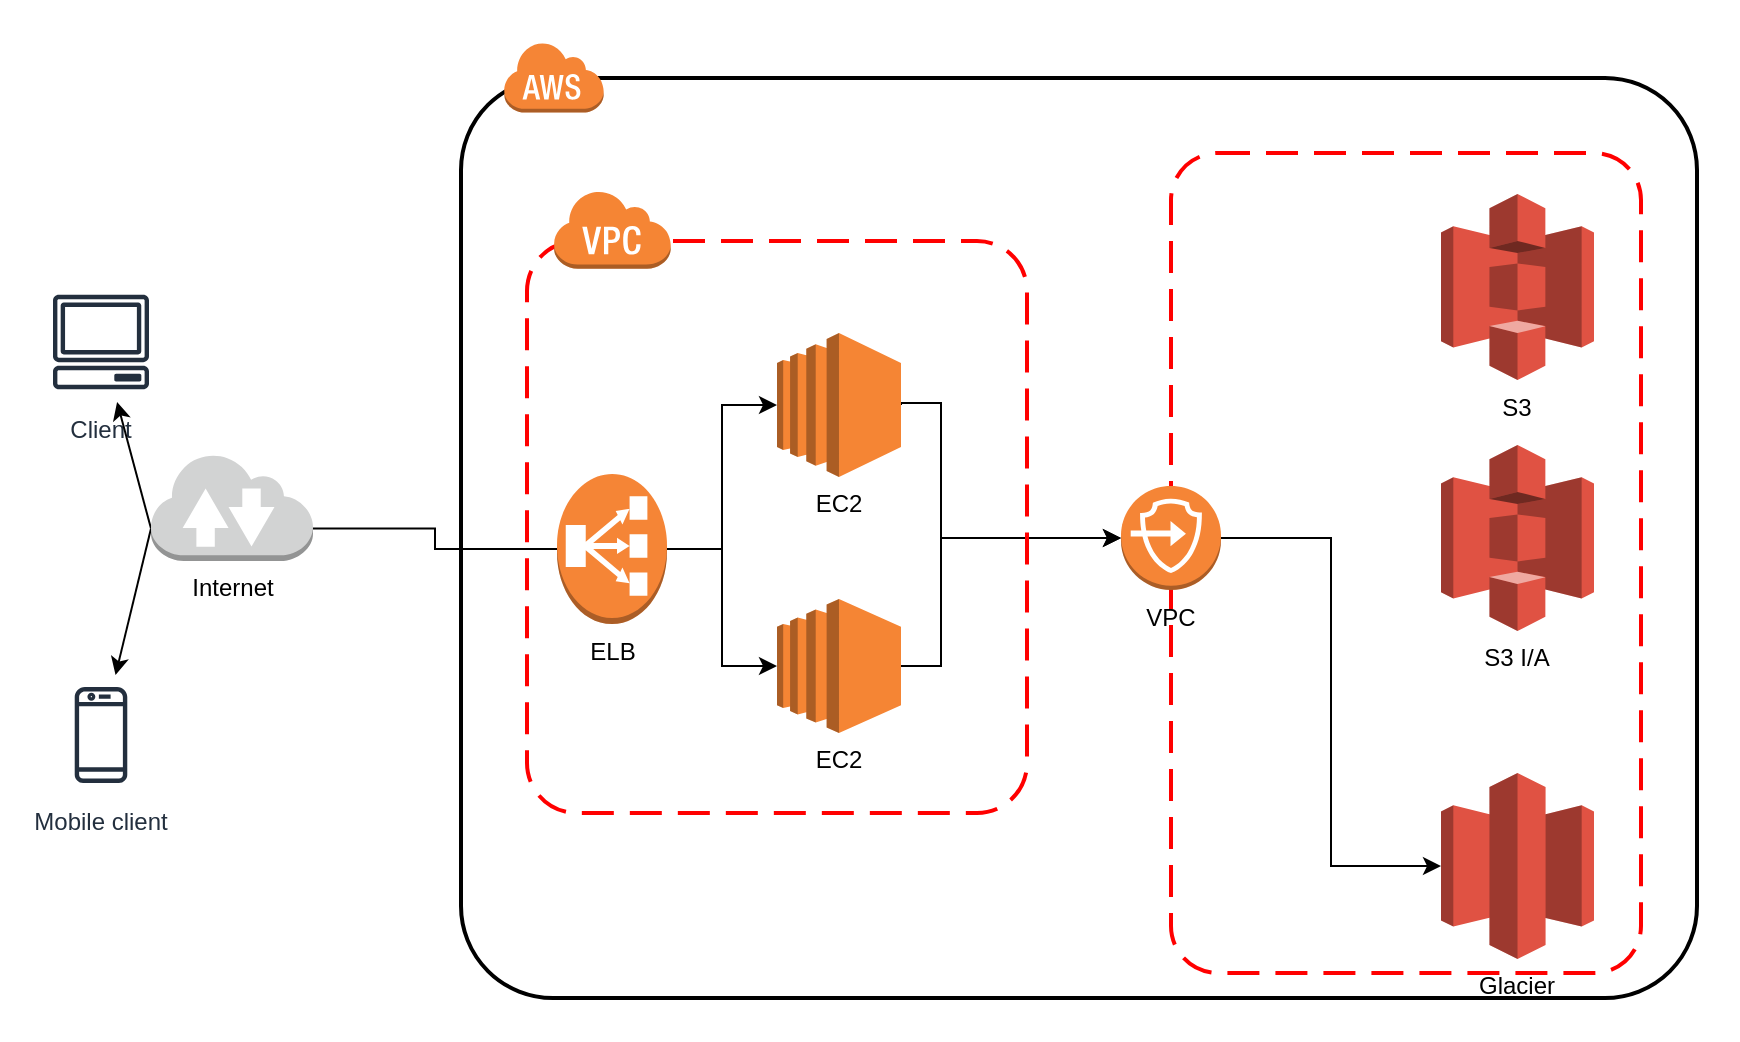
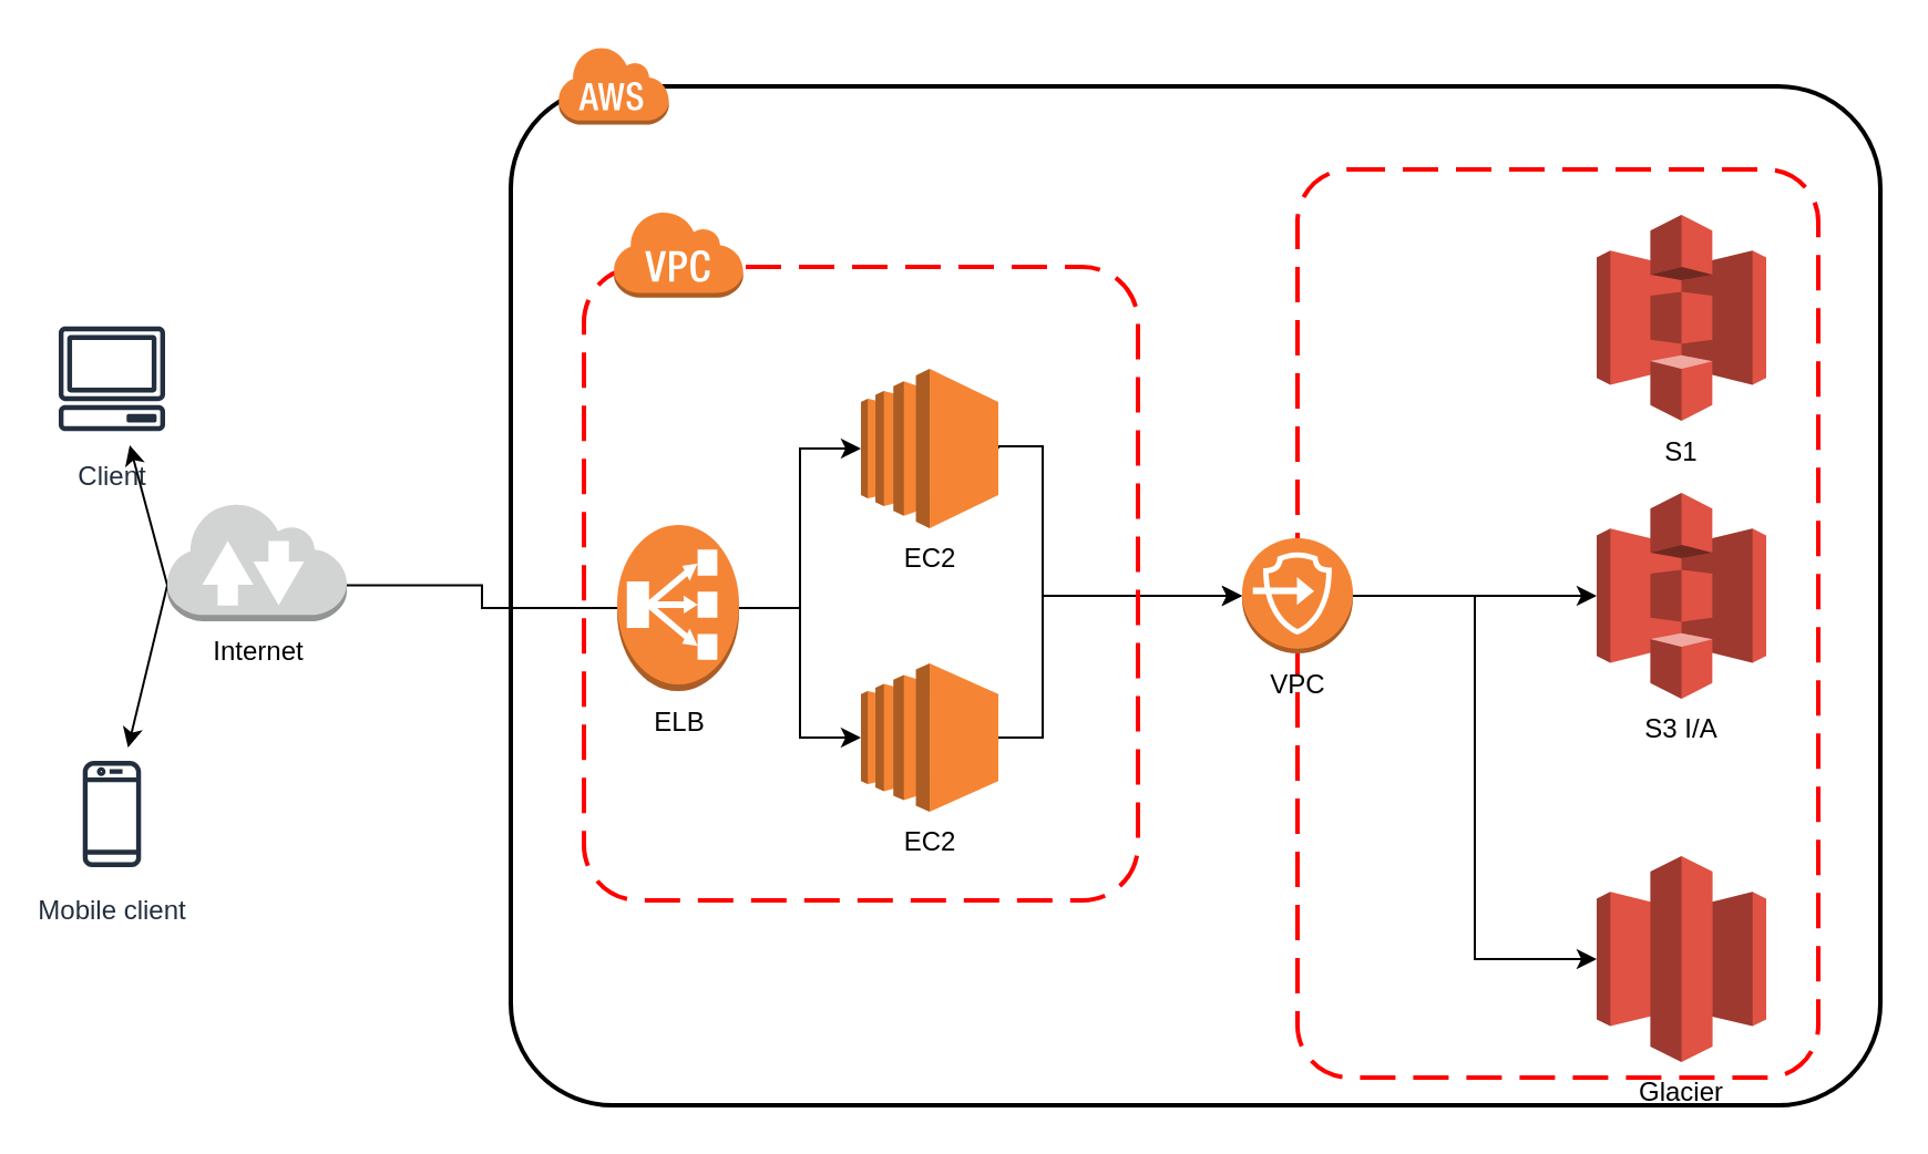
  <mxCell id="0" />
  <mxCell id="1" parent="0" />
  <mxCell id="2" value="" style="rounded=1;arcSize=10;dashed=1;strokeColor=#ff0000;fillColor=none;gradientColor=none;dashPattern=8 4;strokeWidth=2;" vertex="1" parent="1"><mxGeometry x="585" y="76" width="235" height="410" as="geometry" /></mxCell>
  <mxCell id="3" value="S3 I/A" style="outlineConnect=0;dashed=0;verticalLabelPosition=bottom;verticalAlign=top;align=center;html=1;shape=mxgraph.aws3.s3;fillColor=#E05243;gradientColor=none;" vertex="1" parent="1"><mxGeometry x="720" y="222" width="76.5" height="93" as="geometry" /></mxCell>
  <mxCell id="4" value="Glacier" style="outlineConnect=0;dashed=0;verticalLabelPosition=bottom;verticalAlign=top;align=center;html=1;shape=mxgraph.aws3.glacier;fillColor=#E05243;gradientColor=none;" vertex="1" parent="1"><mxGeometry x="720" y="386" width="76.5" height="93" as="geometry" /></mxCell>
+ <mxCell id="5" style="edgeStyle=orthogonalEdgeStyle;rounded=0;orthogonalLoop=1;jettySize=auto;html=1;exitX=1;exitY=0.5;exitDx=0;exitDy=0;exitPerimeter=0;entryX=0;entryY=0.5;entryDx=0;entryDy=0;entryPerimeter=0;" edge="1" parent="1" source="7" target="3"><mxGeometry relative="1" as="geometry" /></mxCell>
  <mxCell id="6" style="edgeStyle=orthogonalEdgeStyle;rounded=0;orthogonalLoop=1;jettySize=auto;html=1;exitX=1;exitY=0.5;exitDx=0;exitDy=0;exitPerimeter=0;entryX=0;entryY=0.5;entryDx=0;entryDy=0;entryPerimeter=0;" edge="1" parent="1" source="7" target="4"><mxGeometry relative="1" as="geometry" /></mxCell>
  <mxCell id="7" value="VPC" style="outlineConnect=0;dashed=0;verticalLabelPosition=bottom;verticalAlign=top;align=center;html=1;shape=mxgraph.aws3.endpoints;fillColor=#F58536;gradientColor=none;" vertex="1" parent="1"><mxGeometry x="560" y="242.5" width="50" height="52" as="geometry" /></mxCell>
- <mxCell id="8" value="S3" style="outlineConnect=0;dashed=0;verticalLabelPosition=bottom;verticalAlign=top;align=center;html=1;shape=mxgraph.aws3.s3;fillColor=#E05243;gradientColor=none;" vertex="1" parent="1"><mxGeometry x="720" y="96.5" width="76.5" height="93" as="geometry" /></mxCell>
+ <mxCell id="8" value="S1" style="outlineConnect=0;dashed=0;verticalLabelPosition=bottom;verticalAlign=top;align=center;html=1;shape=mxgraph.aws3.s3;fillColor=#E05243;gradientColor=none;" vertex="1" parent="1"><mxGeometry x="720" y="96.5" width="76.5" height="93" as="geometry" /></mxCell>
  <mxCell id="9" style="edgeStyle=orthogonalEdgeStyle;rounded=0;orthogonalLoop=1;jettySize=auto;html=1;exitX=1;exitY=0.5;exitDx=0;exitDy=0;exitPerimeter=0;entryX=0;entryY=0.5;entryDx=0;entryDy=0;entryPerimeter=0;" edge="1" parent="1" source="11" target="13"><mxGeometry relative="1" as="geometry" /></mxCell>
  <mxCell id="10" style="edgeStyle=orthogonalEdgeStyle;rounded=0;orthogonalLoop=1;jettySize=auto;html=1;exitX=1;exitY=0.5;exitDx=0;exitDy=0;exitPerimeter=0;entryX=0;entryY=0.5;entryDx=0;entryDy=0;entryPerimeter=0;" edge="1" parent="1" source="11" target="15"><mxGeometry relative="1" as="geometry" /></mxCell>
  <mxCell id="11" value="ELB" style="outlineConnect=0;dashed=0;verticalLabelPosition=bottom;verticalAlign=top;align=center;html=1;shape=mxgraph.aws3.classic_load_balancer;fillColor=#F58536;gradientColor=none;" vertex="1" parent="1"><mxGeometry x="278" y="236.5" width="55" height="75" as="geometry" /></mxCell>
  <mxCell id="12" style="edgeStyle=orthogonalEdgeStyle;rounded=0;orthogonalLoop=1;jettySize=auto;html=1;exitX=1;exitY=0.5;exitDx=0;exitDy=0;exitPerimeter=0;entryX=0;entryY=0.5;entryDx=0;entryDy=0;entryPerimeter=0;" edge="1" parent="1" source="13" target="7"><mxGeometry relative="1" as="geometry"><Array as="points"><mxPoint x="470" y="201" /><mxPoint x="470" y="268" /></Array></mxGeometry></mxCell>
  <mxCell id="13" value="EC2" style="outlineConnect=0;dashed=0;verticalLabelPosition=bottom;verticalAlign=top;align=center;html=1;shape=mxgraph.aws3.ec2;fillColor=#F58534;gradientColor=none;" vertex="1" parent="1"><mxGeometry x="388" y="166" width="62" height="72" as="geometry" /></mxCell>
  <mxCell id="14" style="edgeStyle=orthogonalEdgeStyle;rounded=0;orthogonalLoop=1;jettySize=auto;html=1;exitX=1;exitY=0.5;exitDx=0;exitDy=0;exitPerimeter=0;entryX=0;entryY=0.5;entryDx=0;entryDy=0;entryPerimeter=0;" edge="1" parent="1" source="15" target="7"><mxGeometry relative="1" as="geometry"><Array as="points"><mxPoint x="470" y="333" /><mxPoint x="470" y="268" /></Array></mxGeometry></mxCell>
  <mxCell id="15" value="EC2" style="outlineConnect=0;dashed=0;verticalLabelPosition=bottom;verticalAlign=top;align=center;html=1;shape=mxgraph.aws3.ec2;fillColor=#F58534;gradientColor=none;" vertex="1" parent="1"><mxGeometry x="388" y="299" width="62" height="67" as="geometry" /></mxCell>
  <mxCell id="16" value="Client" style="outlineConnect=0;fontColor=#232F3E;gradientColor=none;strokeColor=#232F3E;fillColor=#ffffff;dashed=0;verticalLabelPosition=bottom;verticalAlign=top;align=center;html=1;fontSize=12;fontStyle=0;aspect=fixed;shape=mxgraph.aws4.resourceIcon;resIcon=mxgraph.aws4.client;" vertex="1" parent="1"><mxGeometry x="20" y="140.5" width="60" height="60" as="geometry" /></mxCell>
  <mxCell id="17" value="Mobile client" style="outlineConnect=0;fontColor=#232F3E;gradientColor=none;strokeColor=#232F3E;fillColor=#ffffff;dashed=0;verticalLabelPosition=bottom;verticalAlign=top;align=center;html=1;fontSize=12;fontStyle=0;aspect=fixed;shape=mxgraph.aws4.resourceIcon;resIcon=mxgraph.aws4.mobile_client;" vertex="1" parent="1"><mxGeometry x="20" y="337" width="60" height="60" as="geometry" /></mxCell>
  <mxCell id="18" style="rounded=0;orthogonalLoop=1;jettySize=auto;html=1;exitX=0;exitY=0.7;exitDx=0;exitDy=0;exitPerimeter=0;" edge="1" parent="1" source="21" target="16"><mxGeometry relative="1" as="geometry" /></mxCell>
  <mxCell id="19" style="rounded=0;orthogonalLoop=1;jettySize=auto;html=1;exitX=0;exitY=0.7;exitDx=0;exitDy=0;exitPerimeter=0;" edge="1" parent="1" source="21" target="17"><mxGeometry relative="1" as="geometry" /></mxCell>
  <mxCell id="20" style="edgeStyle=orthogonalEdgeStyle;rounded=0;orthogonalLoop=1;jettySize=auto;html=1;exitX=1;exitY=0.7;exitDx=0;exitDy=0;exitPerimeter=0;entryX=0;entryY=0.5;entryDx=0;entryDy=0;entryPerimeter=0;endArrow=none;endFill=0;" edge="1" parent="1" source="21" target="11"><mxGeometry relative="1" as="geometry" /></mxCell>
  <mxCell id="21" value="Internet" style="outlineConnect=0;dashed=0;verticalLabelPosition=bottom;verticalAlign=top;align=center;html=1;shape=mxgraph.aws3.internet_2;fillColor=#D2D3D3;gradientColor=none;" vertex="1" parent="1"><mxGeometry x="75" y="226" width="81" height="54" as="geometry" /></mxCell>
  <mxCell id="22" value="" style="rounded=1;arcSize=10;dashed=1;strokeColor=#ff0000;fillColor=none;gradientColor=none;dashPattern=8 4;strokeWidth=2;" vertex="1" parent="1"><mxGeometry x="263" y="120" width="250" height="286" as="geometry" /></mxCell>
  <mxCell id="23" value="" style="outlineConnect=0;dashed=0;verticalLabelPosition=bottom;verticalAlign=top;align=center;html=1;shape=mxgraph.aws3.virtual_private_cloud;fillColor=#F58534;gradientColor=none;" vertex="1" parent="1"><mxGeometry x="276.079" y="94.352" width="58.768" height="39.506" as="geometry" /></mxCell>
  <mxCell id="24" value="" style="rounded=1;arcSize=10;dashed=0;fillColor=none;gradientColor=none;strokeWidth=2;" vertex="1" parent="1"><mxGeometry x="230" y="38.5" width="618" height="460" as="geometry" /></mxCell>
  <mxCell id="25" value="" style="dashed=0;html=1;shape=mxgraph.aws3.cloud;fillColor=#F58536;gradientColor=none;dashed=0;" vertex="1" parent="1"><mxGeometry x="251.232" y="20.216" width="50.098" height="35.556" as="geometry" /></mxCell>
